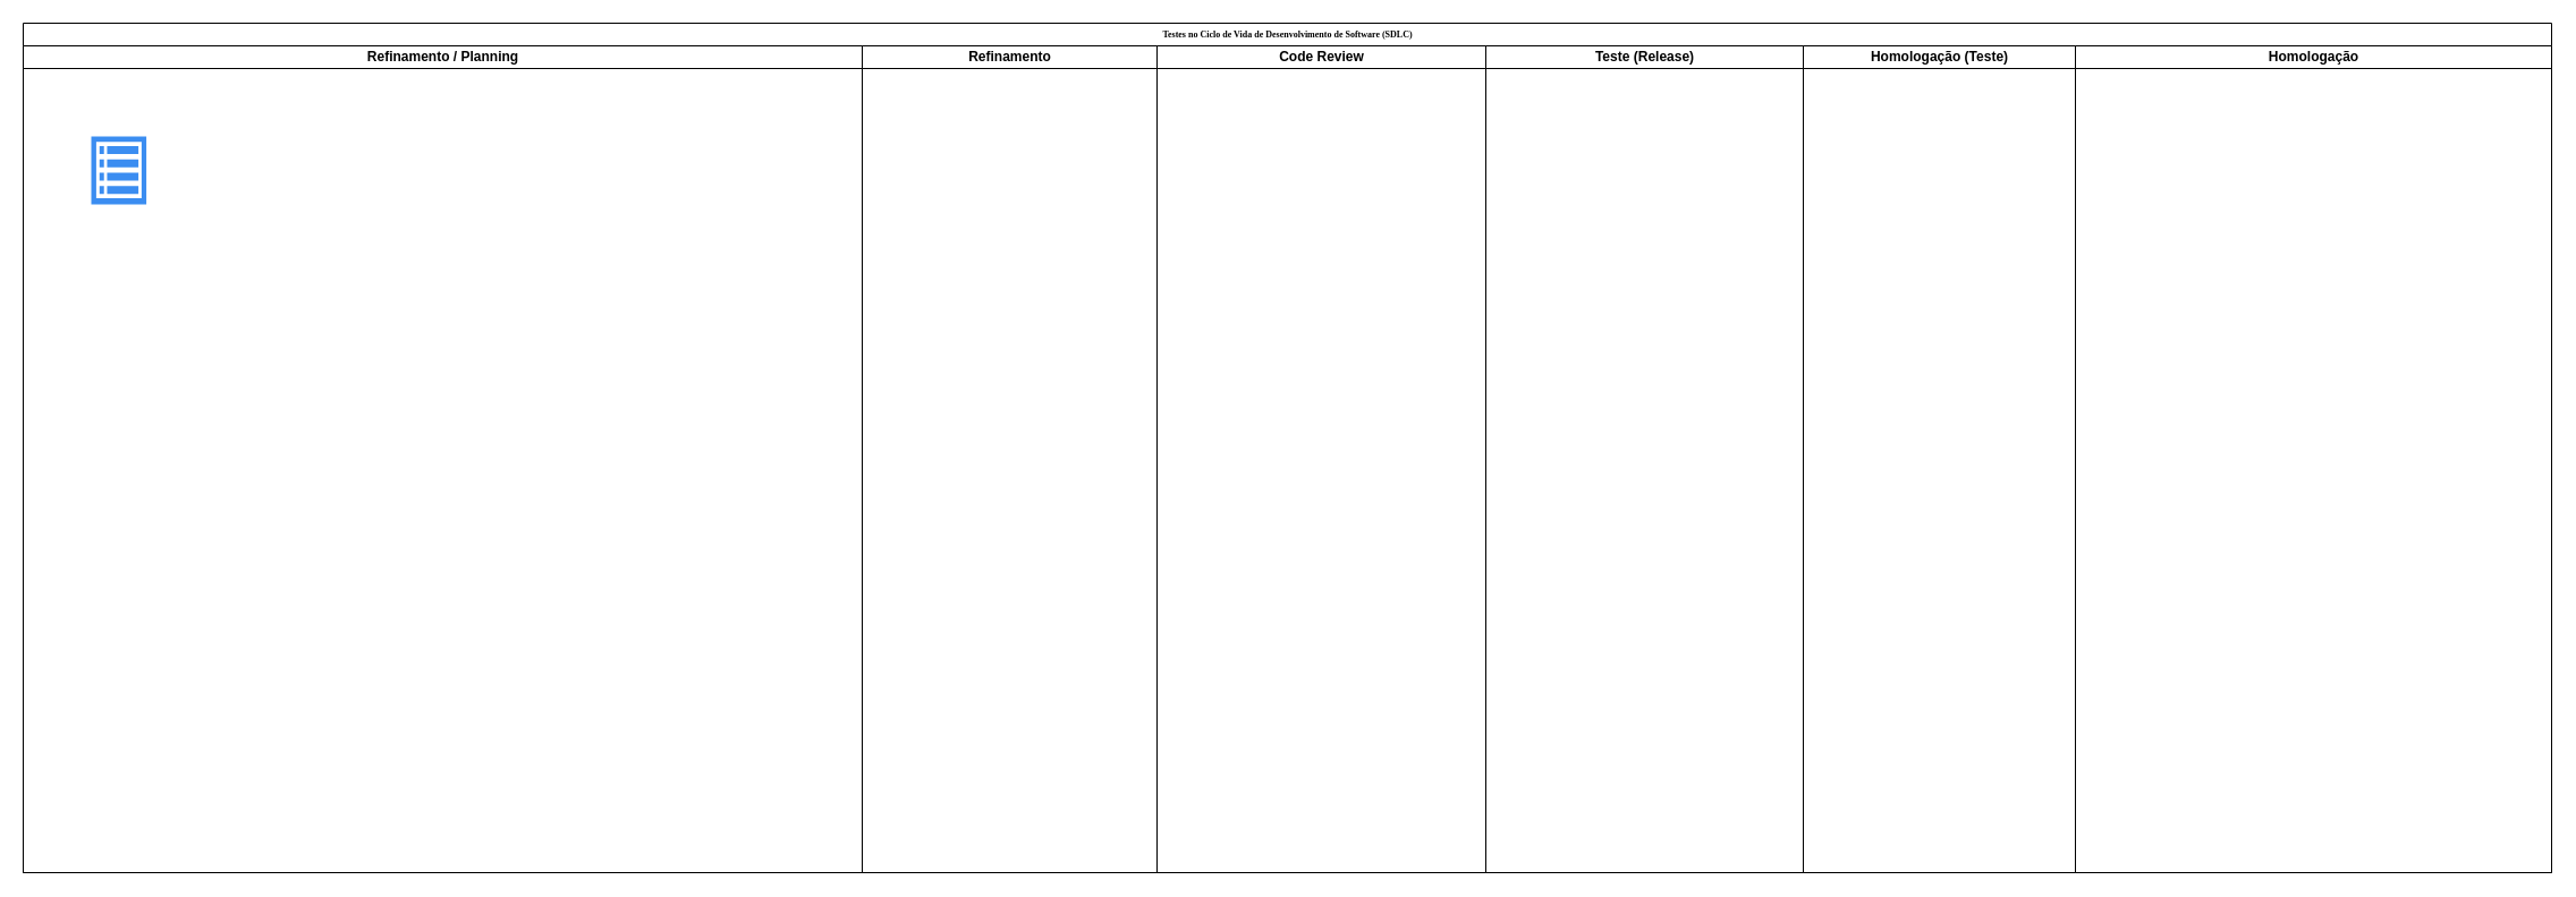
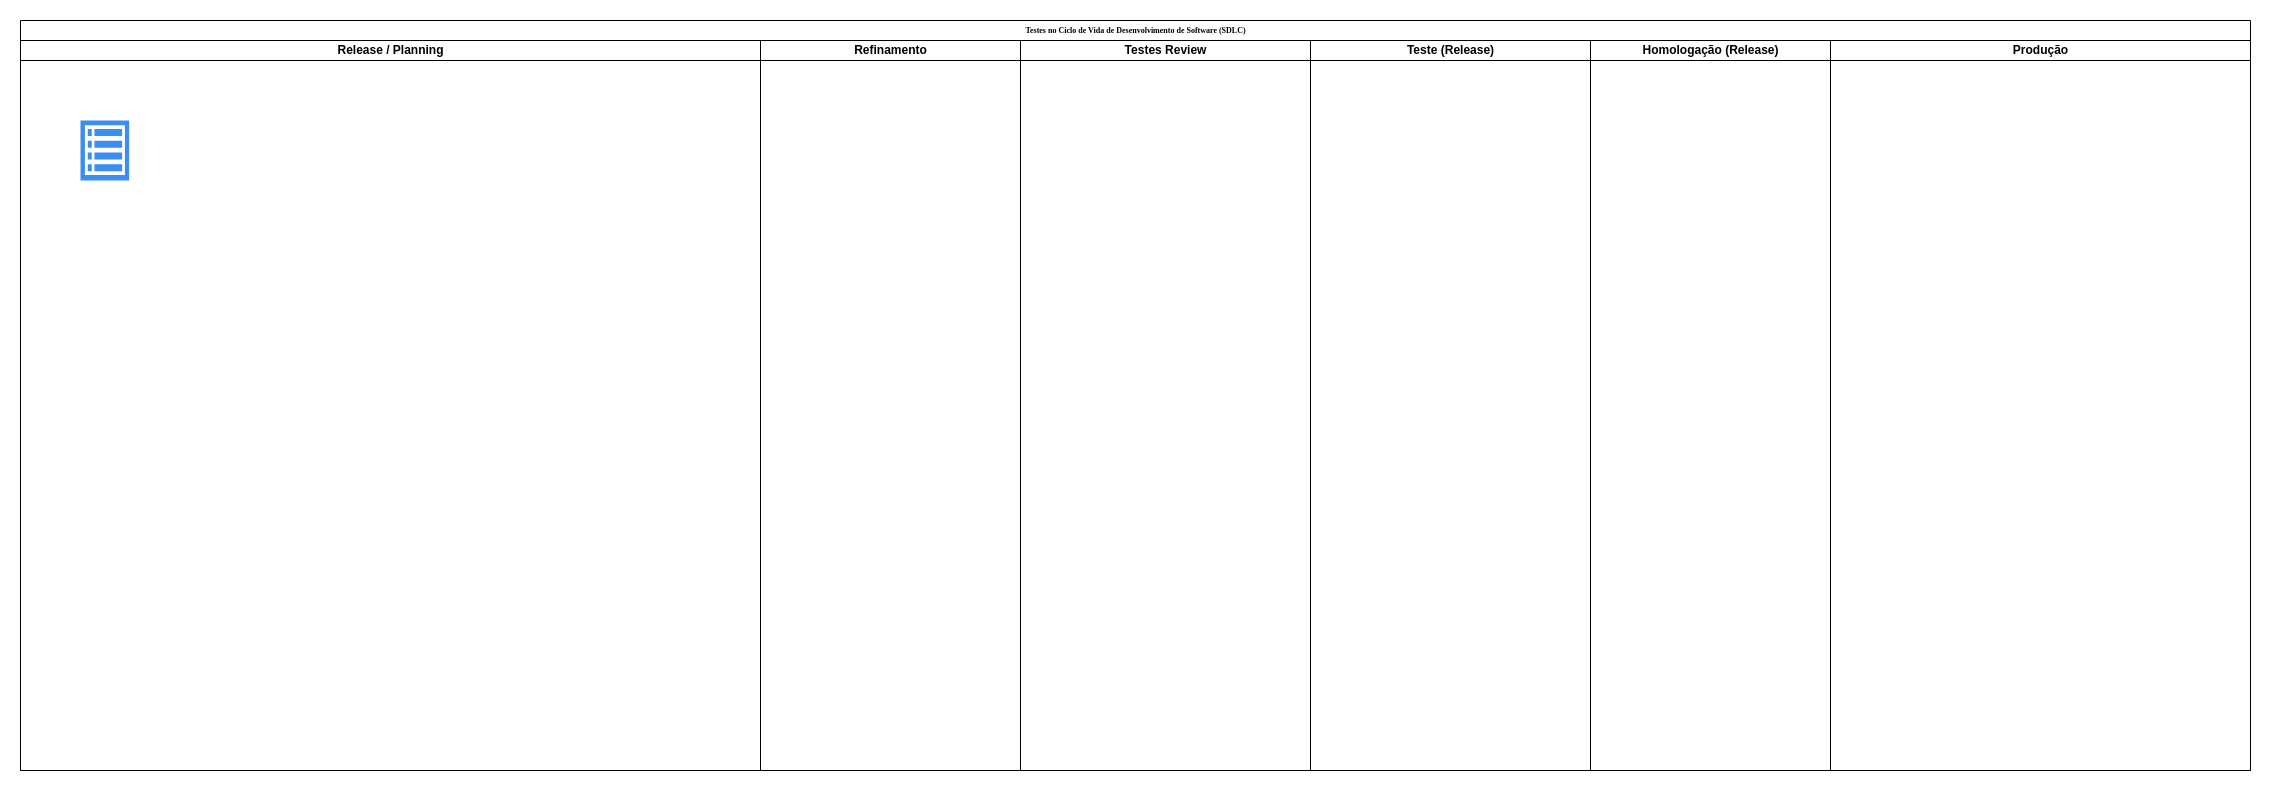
  <mxCell id="0" />
  <mxCell id="1" parent="0" />
  <mxCell id="2" value="Testes no Ciclo de Vida de Desenvolvimento de Software (SDLC)" style="swimlane;html=1;childLayout=stackLayout;startSize=20;rounded=0;shadow=0;labelBackgroundColor=none;strokeWidth=1;fontFamily=Verdana;fontSize=8;align=center;" parent="1" vertex="1"><mxGeometry x="20" y="20" width="2230" height="750" as="geometry" /></mxCell>
- <mxCell id="3" value="Refinamento / Planning" style="swimlane;html=1;startSize=20;" parent="2" vertex="1"><mxGeometry y="20" width="740" height="730" as="geometry" /></mxCell>
+ <mxCell id="3" value="Release / Planning" style="swimlane;html=1;startSize=20;" parent="2" vertex="1"><mxGeometry y="20" width="740" height="730" as="geometry" /></mxCell>
  <mxCell id="4" value="" style="sketch=0;html=1;aspect=fixed;strokeColor=none;shadow=0;fillColor=#3B8DF1;verticalAlign=top;labelPosition=center;verticalLabelPosition=bottom;shape=mxgraph.gcp2.view_list" vertex="1" parent="3"><mxGeometry x="60" y="80" width="48.6" height="60" as="geometry" /></mxCell>
  <mxCell id="5" value="Refinamento" style="swimlane;html=1;startSize=20;" parent="2" vertex="1"><mxGeometry x="740" y="20" width="260" height="730" as="geometry" /></mxCell>
- <mxCell id="6" value="Code Review" style="swimlane;html=1;startSize=20;" parent="2" vertex="1"><mxGeometry x="1000" y="20" width="290" height="730" as="geometry" /></mxCell>
+ <mxCell id="6" value="Testes Review" style="swimlane;html=1;startSize=20;" parent="2" vertex="1"><mxGeometry x="1000" y="20" width="290" height="730" as="geometry" /></mxCell>
  <mxCell id="7" value="Teste (Release)" style="swimlane;html=1;startSize=20;" parent="2" vertex="1"><mxGeometry x="1290" y="20" width="280" height="730" as="geometry" /></mxCell>
- <mxCell id="8" value="Homologação (Teste)" style="swimlane;html=1;startSize=20;" parent="2" vertex="1"><mxGeometry x="1570" y="20" width="240" height="730" as="geometry" /></mxCell>
- <mxCell id="9" value="Homologação" style="swimlane;html=1;startSize=20;" parent="2" vertex="1"><mxGeometry x="1810" y="20" width="420" height="730" as="geometry" /></mxCell>
+ <mxCell id="8" value="Homologação (Release)" style="swimlane;html=1;startSize=20;" parent="2" vertex="1"><mxGeometry x="1570" y="20" width="240" height="730" as="geometry" /></mxCell>
+ <mxCell id="9" value="Produção" style="swimlane;html=1;startSize=20;" parent="2" vertex="1"><mxGeometry x="1810" y="20" width="420" height="730" as="geometry" /></mxCell>
